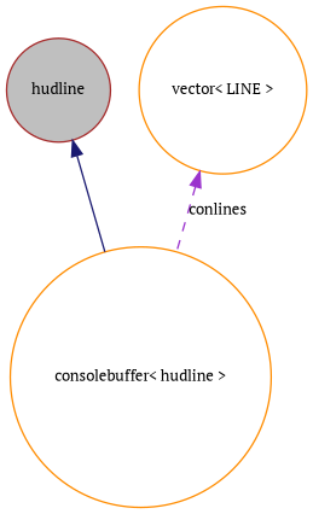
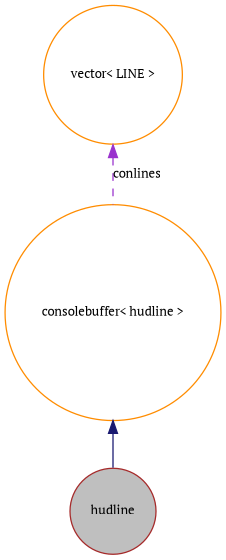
  digraph {
    fontname="PT Serif"
    node [color=darkorange fillcolor=white fontname="PT Serif" fontsize=10 shape=circle style=filled]
    edge [dir=back fontname="PT Serif" fontsize=10 labelfontname=FreeSans labelfontsize=10]
    n1 [color=brown fillcolor=grey75 fontcolor=black height=0.2 label=hudline width=0.4]
    n2 [height=0.2 label="consolebuffer\< hudline \>" width=0.4]
    n3 [height=0.2 label="vector\< LINE \>" width=0.4]
-   n1 -> n2 [color=midnightblue style=solid]
+   n2 -> n1 [color=midnightblue style=solid]
    n3 -> n2 [color=darkorchid3 label=conlines style=dashed]
  }
